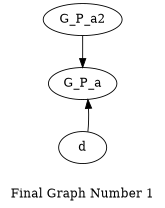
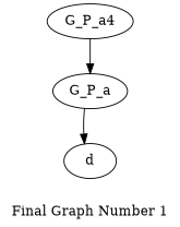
  digraph {
    label="Final Graph Number 1"
    G_P_a
    d
-   G_P_a2
-   d -> G_P_a
+   G_P_a2 [label=G_P_a4]
+   G_P_a -> d
    G_P_a2 -> G_P_a
  }
